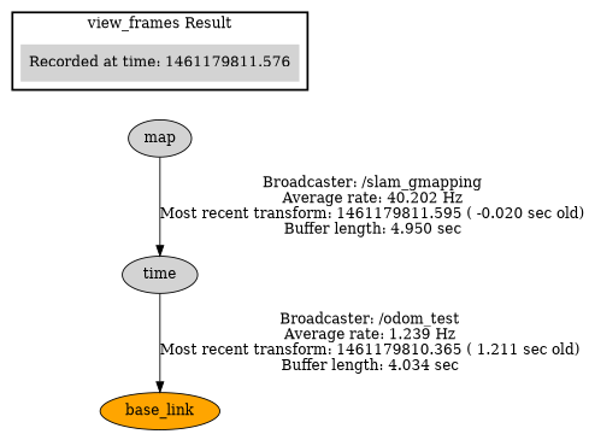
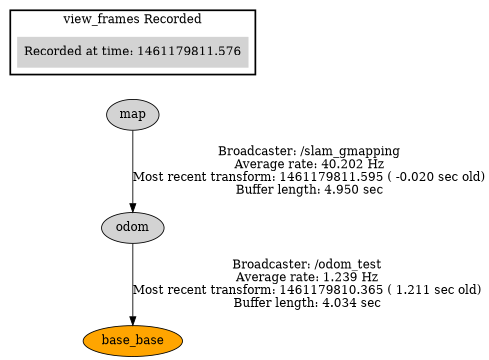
  digraph {
    node [fillcolor=lightgrey style=filled]
    "Recorded at time: 1461179811.576" [shape=plaintext]
    map
-   odom [label=time]
-   base_link [fillcolor=orange]
+   odom
+   base_link [fillcolor=orange label=base_base]
    subgraph cluster_1 {
      color=black
-     label="view_frames Result"
+     label="view_frames Recorded"
      style=bold
      "Recorded at time: 1461179811.576"
    }
    "Recorded at time: 1461179811.576" -> map [style=invis]
    map -> odom [label="Broadcaster: /slam_gmapping\nAverage rate: 40.202 Hz\nMost recent transform: 1461179811.595 ( -0.020 sec old)\nBuffer length: 4.950 sec\n"]
    odom -> base_link [label="Broadcaster: /odom_test\nAverage rate: 1.239 Hz\nMost recent transform: 1461179810.365 ( 1.211 sec old)\nBuffer length: 4.034 sec\n"]
  }
